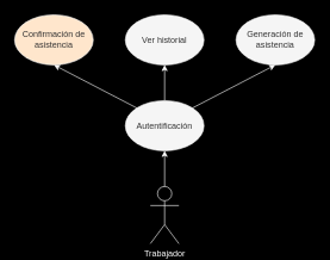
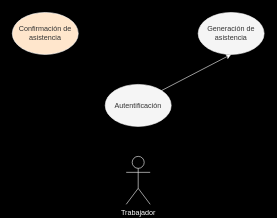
  <mxCell id="0" />
  <mxCell id="1" parent="0" />
- <mxCell id="2" style="edgeStyle=none;html=1;exitX=0.5;exitY=0;exitDx=0;exitDy=0;exitPerimeter=0;entryX=0.5;entryY=1;entryDx=0;entryDy=0;fillColor=#f5f5f5;strokeColor=#FFFFFF;" parent="1" source="3" target="7" edge="1"><mxGeometry relative="1" as="geometry" /></mxCell>
  <mxCell id="3" value="Trabajador" style="shape=umlActor;verticalLabelPosition=bottom;verticalAlign=top;html=1;fillColor=none;fontColor=#FFFFFF;strokeColor=#FFFFFF;" parent="1" vertex="1"><mxGeometry x="210" y="260" width="40" height="80" as="geometry" /></mxCell>
- <mxCell id="4" style="edgeStyle=none;html=1;exitX=0.5;exitY=0;exitDx=0;exitDy=0;entryX=0.5;entryY=1;entryDx=0;entryDy=0;fillColor=#f5f5f5;strokeColor=#FFFFFF;" parent="1" source="7" target="9" edge="1"><mxGeometry relative="1" as="geometry" /></mxCell>
- <mxCell id="5" style="edgeStyle=none;html=1;exitX=0;exitY=0;exitDx=0;exitDy=0;entryX=0.5;entryY=1;entryDx=0;entryDy=0;fillColor=#f5f5f5;strokeColor=#FFFFFF;" parent="1" source="7" target="8" edge="1"><mxGeometry relative="1" as="geometry" /></mxCell>
  <mxCell id="6" style="edgeStyle=none;html=1;exitX=1;exitY=0;exitDx=0;exitDy=0;entryX=0.5;entryY=1;entryDx=0;entryDy=0;fillColor=#f5f5f5;strokeColor=#FFFFFF;" parent="1" source="7" target="10" edge="1"><mxGeometry relative="1" as="geometry" /></mxCell>
  <mxCell id="7" value="Autentificación" style="ellipse;whiteSpace=wrap;html=1;fillColor=#f5f5f5;fontColor=#333333;strokeColor=#FFFFFF;" parent="1" vertex="1"><mxGeometry x="175" y="140" width="110" height="70" as="geometry" /></mxCell>
  <mxCell id="8" value="Confirmación de asistencia" style="ellipse;whiteSpace=wrap;html=1;fillColor=#ffe6cc;fontColor=#333333;strokeColor=#FFFFFF;" parent="1" vertex="1"><mxGeometry x="20" y="20" width="110" height="70" as="geometry" /></mxCell>
- <mxCell id="9" value="Ver historial" style="ellipse;whiteSpace=wrap;html=1;fillColor=#f5f5f5;fontColor=#333333;strokeColor=#FFFFFF;" parent="1" vertex="1"><mxGeometry x="175" y="20" width="110" height="70" as="geometry" /></mxCell>
  <mxCell id="10" value="Generación de asistencia" style="ellipse;whiteSpace=wrap;html=1;fillColor=#f5f5f5;fontColor=#333333;strokeColor=#FFFFFF;" parent="1" vertex="1"><mxGeometry x="330" y="20" width="110" height="70" as="geometry" /></mxCell>
